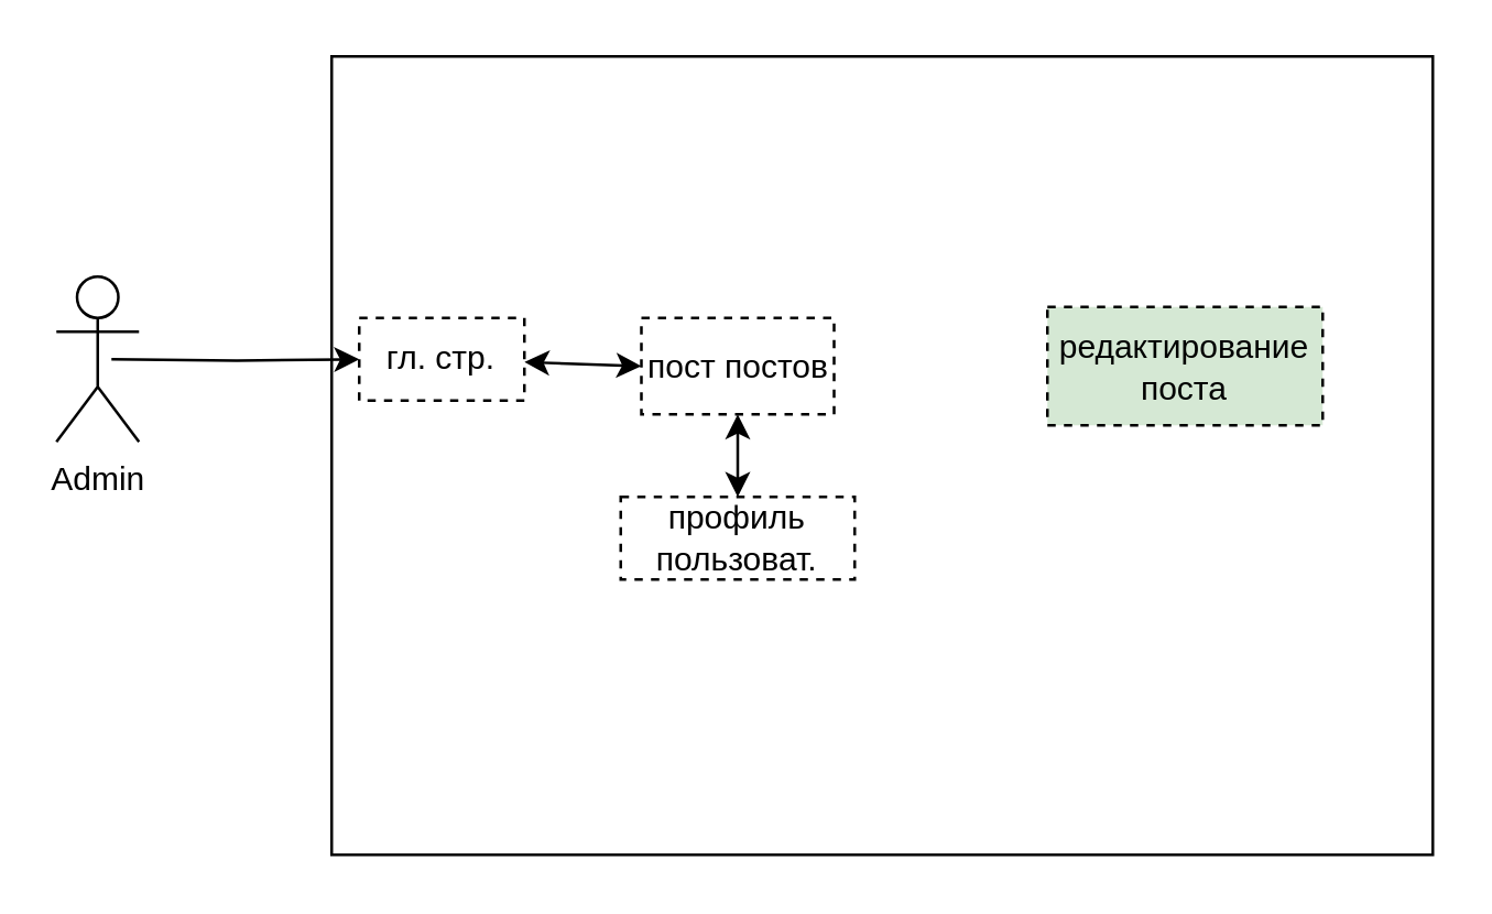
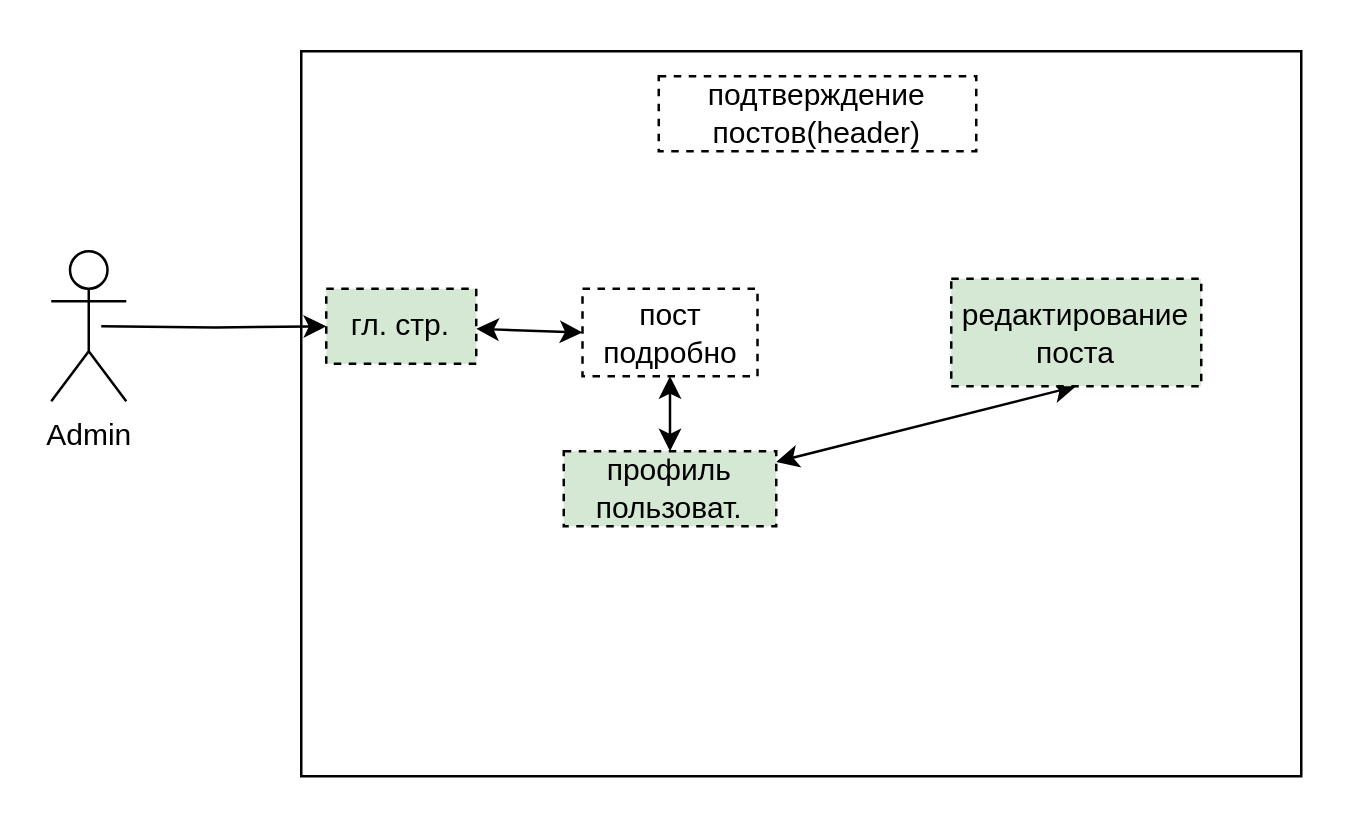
  <mxCell id="0" />
  <mxCell id="1" parent="0" />
  <mxCell id="2" value="Admin" style="shape=umlActor;verticalLabelPosition=bottom;labelBackgroundColor=#ffffff;verticalAlign=top;html=1;outlineConnect=0;" parent="1" vertex="1"><mxGeometry x="20" y="100" width="30" height="60" as="geometry" /></mxCell>
  <mxCell id="3" value="" style="rounded=0;whiteSpace=wrap;html=1;" parent="1" vertex="1"><mxGeometry x="120" y="20" width="400" height="290" as="geometry" /></mxCell>
  <mxCell id="4" style="edgeStyle=orthogonalEdgeStyle;rounded=0;orthogonalLoop=1;jettySize=auto;html=1;entryX=0;entryY=0.5;entryDx=0;entryDy=0;" parent="1" target="6" edge="1"><mxGeometry relative="1" as="geometry"><mxPoint x="40" y="130" as="sourcePoint" /></mxGeometry></mxCell>
  <mxCell id="5" style="edgeStyle=none;rounded=0;orthogonalLoop=1;jettySize=auto;html=1;entryX=0;entryY=0.5;entryDx=0;entryDy=0;startArrow=classic;startFill=1;" parent="1" source="6" target="8" edge="1"><mxGeometry relative="1" as="geometry" /></mxCell>
- <mxCell id="6" value="гл. стр." style="rounded=0;whiteSpace=wrap;html=1;dashed=1;rotation=0;" parent="1" vertex="1"><mxGeometry x="130" y="115" width="60" height="30" as="geometry" /></mxCell>
+ <mxCell id="6" value="гл. стр." style="rounded=0;whiteSpace=wrap;html=1;dashed=1;rotation=0;fillColor=#d5e8d4;" parent="1" vertex="1"><mxGeometry x="130" y="115" width="60" height="30" as="geometry" /></mxCell>
  <mxCell id="7" style="edgeStyle=none;rounded=0;orthogonalLoop=1;jettySize=auto;html=1;startArrow=classic;startFill=1;" parent="1" source="8" target="10" edge="1"><mxGeometry relative="1" as="geometry" /></mxCell>
- <mxCell id="8" value="пост постов" style="rounded=0;whiteSpace=wrap;html=1;dashed=1;" parent="1" vertex="1"><mxGeometry x="232.5" y="115" width="70" height="35" as="geometry" /></mxCell>
- <mxCell id="10" value="профиль пользоват." style="rounded=0;whiteSpace=wrap;html=1;dashed=1;" parent="1" vertex="1"><mxGeometry x="225" y="180" width="85" height="30" as="geometry" /></mxCell>
+ <mxCell id="8" value="пост подробно" style="rounded=0;whiteSpace=wrap;html=1;dashed=1;" parent="1" vertex="1"><mxGeometry x="232.5" y="115" width="70" height="35" as="geometry" /></mxCell>
+ <mxCell id="9" style="rounded=0;orthogonalLoop=1;jettySize=auto;html=1;entryX=0.5;entryY=1;entryDx=0;entryDy=0;startArrow=classic;startFill=1;" parent="1" source="10" target="11" edge="1"><mxGeometry relative="1" as="geometry" /></mxCell>
+ <mxCell id="10" value="профиль пользоват." style="rounded=0;whiteSpace=wrap;html=1;dashed=1;fillColor=#d5e8d4;" parent="1" vertex="1"><mxGeometry x="225" y="180" width="85" height="30" as="geometry" /></mxCell>
  <mxCell id="11" value="редактирование&lt;br&gt;поста" style="rounded=0;whiteSpace=wrap;html=1;dashed=1;fillColor=#d5e8d4;" parent="1" vertex="1"><mxGeometry x="380" y="111" width="100" height="43" as="geometry" /></mxCell>
+ <mxCell id="12" value="подтверждение постов(header)" style="rounded=0;whiteSpace=wrap;html=1;dashed=1;" parent="1" vertex="1"><mxGeometry x="263" y="30" width="127" height="30" as="geometry" /></mxCell>
